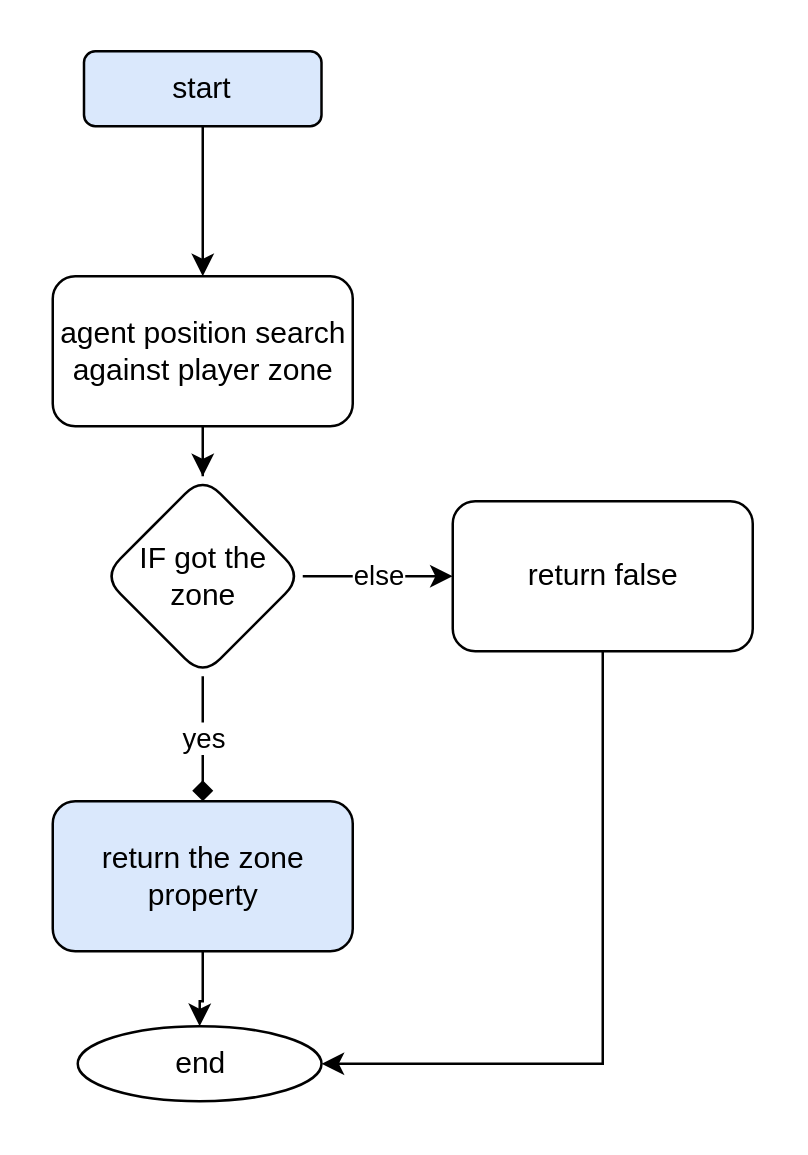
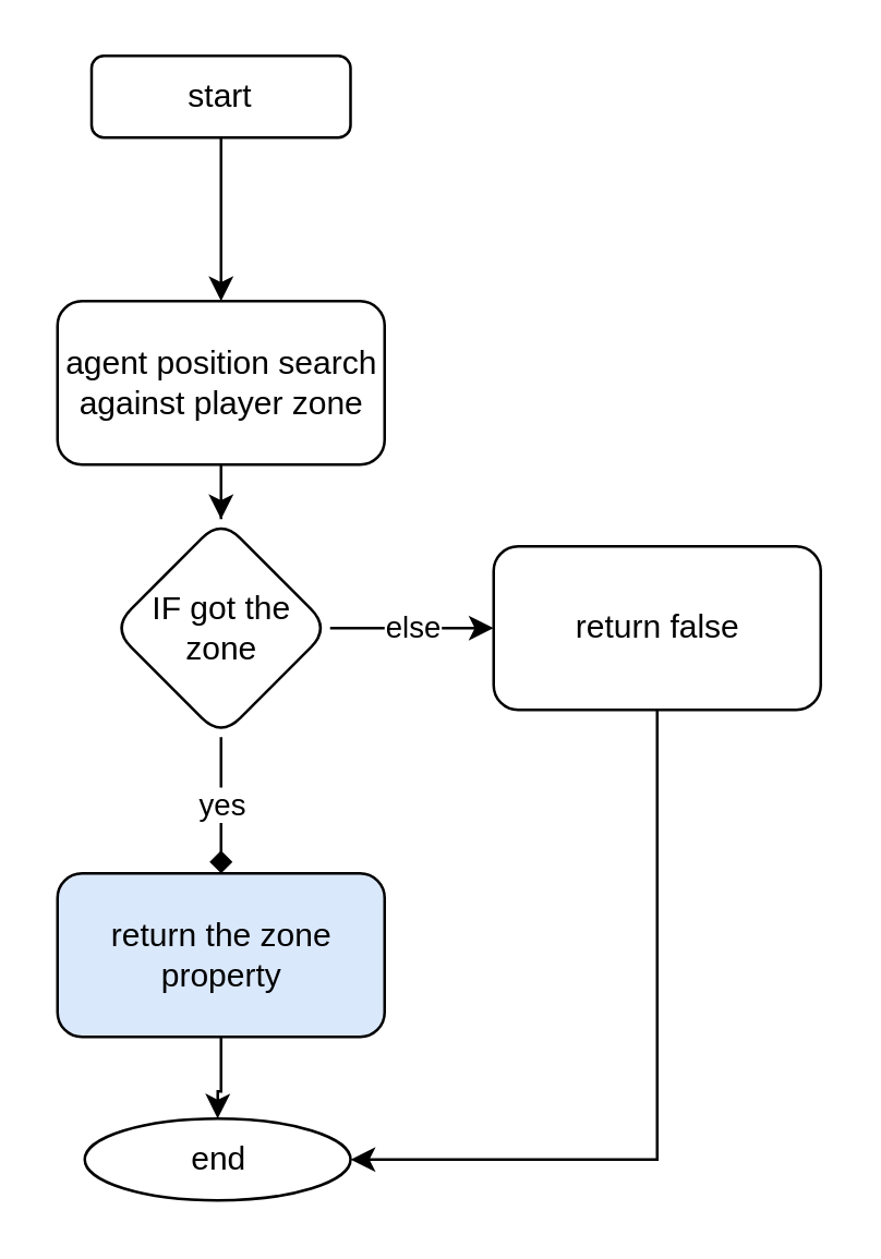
  <mxCell id="0" />
  <mxCell id="1" parent="0" />
  <mxCell id="2" value="" style="edgeStyle=orthogonalEdgeStyle;rounded=0;orthogonalLoop=1;jettySize=auto;html=1;" edge="1" parent="1" source="3" target="5"><mxGeometry relative="1" as="geometry" /></mxCell>
- <mxCell id="3" value="start" style="rounded=1;whiteSpace=wrap;html=1;fillColor=#dae8fc;" vertex="1" parent="1"><mxGeometry x="33" y="20" width="95" height="30" as="geometry" /></mxCell>
+ <mxCell id="3" value="start" style="rounded=1;whiteSpace=wrap;html=1;" vertex="1" parent="1"><mxGeometry x="33" y="20" width="95" height="30" as="geometry" /></mxCell>
  <mxCell id="4" value="" style="edgeStyle=orthogonalEdgeStyle;rounded=0;orthogonalLoop=1;jettySize=auto;html=1;" edge="1" parent="1" source="5" target="8"><mxGeometry relative="1" as="geometry" /></mxCell>
  <mxCell id="5" value="agent position search against player zone" style="whiteSpace=wrap;html=1;rounded=1;" vertex="1" parent="1"><mxGeometry x="20.5" y="110" width="120" height="60" as="geometry" /></mxCell>
  <mxCell id="6" value="yes" style="edgeStyle=orthogonalEdgeStyle;rounded=0;orthogonalLoop=1;jettySize=auto;html=1;endArrow=diamond;" edge="1" parent="1" source="8" target="10"><mxGeometry relative="1" as="geometry" /></mxCell>
  <mxCell id="7" value="else" style="edgeStyle=orthogonalEdgeStyle;rounded=0;orthogonalLoop=1;jettySize=auto;html=1;" edge="1" parent="1" source="8" target="12"><mxGeometry relative="1" as="geometry" /></mxCell>
  <mxCell id="8" value="IF got the zone" style="rhombus;whiteSpace=wrap;html=1;rounded=1;" vertex="1" parent="1"><mxGeometry x="40.5" y="190" width="80" height="80" as="geometry" /></mxCell>
  <mxCell id="9" value="" style="edgeStyle=orthogonalEdgeStyle;rounded=0;orthogonalLoop=1;jettySize=auto;html=1;" edge="1" parent="1" source="10" target="13"><mxGeometry relative="1" as="geometry" /></mxCell>
  <mxCell id="10" value="return the zone property" style="whiteSpace=wrap;html=1;rounded=1;fillColor=#dae8fc;" vertex="1" parent="1"><mxGeometry x="20.5" y="320" width="120" height="60" as="geometry" /></mxCell>
  <mxCell id="11" style="edgeStyle=orthogonalEdgeStyle;rounded=0;orthogonalLoop=1;jettySize=auto;html=1;entryX=1;entryY=0.5;entryDx=0;entryDy=0;exitX=0.5;exitY=1;exitDx=0;exitDy=0;" edge="1" parent="1" source="12" target="13"><mxGeometry relative="1" as="geometry" /></mxCell>
  <mxCell id="12" value="return false" style="whiteSpace=wrap;html=1;rounded=1;" vertex="1" parent="1"><mxGeometry x="180.5" y="200" width="120" height="60" as="geometry" /></mxCell>
  <mxCell id="13" value="end" style="ellipse;whiteSpace=wrap;html=1;rounded=1;" vertex="1" parent="1"><mxGeometry x="30.5" y="410" width="97.5" height="30" as="geometry" /></mxCell>
